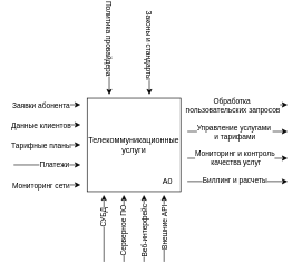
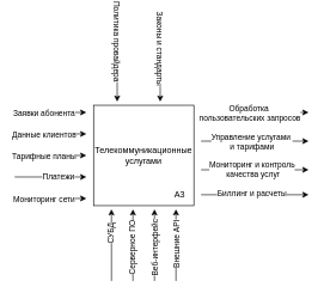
  <mxCell id="0" />
  <mxCell id="1" parent="0" />
- <mxCell id="2" value="Телекоммуникационные услуги" style="whiteSpace=wrap;html=1;aspect=fixed;" vertex="1" parent="1"><mxGeometry x="130" y="120" width="140" height="140" as="geometry" /></mxCell>
- <mxCell id="3" value="А0" style="text;html=1;align=center;verticalAlign=middle;resizable=0;points=[];autosize=1;strokeColor=none;fillColor=none;" vertex="1" parent="1"><mxGeometry x="230" y="230" width="40" height="30" as="geometry" /></mxCell>
+ <mxCell id="2" value="Телекоммуникационные услугами" style="whiteSpace=wrap;html=1;aspect=fixed;" vertex="1" parent="1"><mxGeometry x="130" y="120" width="140" height="140" as="geometry" /></mxCell>
+ <mxCell id="3" value="А3" style="text;html=1;align=center;verticalAlign=middle;resizable=0;points=[];autosize=1;strokeColor=none;fillColor=none;" vertex="1" parent="1"><mxGeometry x="230" y="230" width="40" height="30" as="geometry" /></mxCell>
  <mxCell id="4" value="" style="group;rotation=-90;" vertex="1" connectable="0" parent="1"><mxGeometry x="150" y="270" width="100" height="90" as="geometry" /></mxCell>
  <mxCell id="5" value="" style="edgeStyle=none;orthogonalLoop=1;jettySize=auto;html=1;rounded=0;" edge="1" parent="4"><mxGeometry width="100" relative="1" as="geometry"><mxPoint x="95" y="95" as="sourcePoint" /><mxPoint x="95" y="-5" as="targetPoint" /><Array as="points" /></mxGeometry></mxCell>
  <mxCell id="6" value="Внешние API" style="edgeLabel;html=1;align=center;verticalAlign=middle;resizable=0;points=[];rotation=-90;" vertex="1" connectable="0" parent="5"><mxGeometry x="-0.1" relative="1" as="geometry"><mxPoint y="-5" as="offset" /></mxGeometry></mxCell>
  <mxCell id="7" value="" style="edgeStyle=none;orthogonalLoop=1;jettySize=auto;html=1;rounded=0;" edge="1" parent="4"><mxGeometry width="100" relative="1" as="geometry"><mxPoint x="65" y="95" as="sourcePoint" /><mxPoint x="65" y="-5" as="targetPoint" /><Array as="points" /></mxGeometry></mxCell>
  <mxCell id="8" value="Веб-интерфейс" style="edgeLabel;html=1;align=center;verticalAlign=middle;resizable=0;points=[];rotation=-90;" vertex="1" connectable="0" parent="7"><mxGeometry x="0.027" relative="1" as="geometry"><mxPoint y="6" as="offset" /></mxGeometry></mxCell>
  <mxCell id="9" value="" style="edgeStyle=none;orthogonalLoop=1;jettySize=auto;html=1;rounded=0;" edge="1" parent="4"><mxGeometry width="100" relative="1" as="geometry"><mxPoint x="35" y="95" as="sourcePoint" /><mxPoint x="35" y="-5" as="targetPoint" /><Array as="points" /></mxGeometry></mxCell>
  <mxCell id="10" value="Серверное ПО" style="edgeLabel;html=1;align=center;verticalAlign=middle;resizable=0;points=[];rotation=-90;" vertex="1" connectable="0" parent="9"><mxGeometry x="0.28" relative="1" as="geometry"><mxPoint x="-2" y="19" as="offset" /></mxGeometry></mxCell>
  <mxCell id="11" value="" style="edgeStyle=none;orthogonalLoop=1;jettySize=auto;html=1;rounded=0;" edge="1" parent="4"><mxGeometry width="100" relative="1" as="geometry"><mxPoint x="5" y="95" as="sourcePoint" /><mxPoint x="5" y="-5" as="targetPoint" /><Array as="points" /></mxGeometry></mxCell>
  <mxCell id="12" value="СУБД" style="edgeLabel;html=1;align=center;verticalAlign=middle;resizable=0;points=[];rotation=-90;" vertex="1" connectable="0" parent="11"><mxGeometry x="-0.127" y="1" relative="1" as="geometry"><mxPoint y="-21" as="offset" /></mxGeometry></mxCell>
  <mxCell id="13" value="" style="group;rotation=0;" vertex="1" connectable="0" parent="1"><mxGeometry x="280" y="140" width="100" height="90" as="geometry" /></mxCell>
  <mxCell id="14" value="" style="edgeStyle=none;orthogonalLoop=1;jettySize=auto;html=1;rounded=0;" edge="1" parent="13"><mxGeometry width="100" relative="1" as="geometry"><mxPoint y="30" as="sourcePoint" /><mxPoint x="150" y="30" as="targetPoint" /><Array as="points" /></mxGeometry></mxCell>
  <mxCell id="15" value="Управление услугами&amp;nbsp;&lt;div&gt;и тарифами&lt;/div&gt;" style="edgeLabel;html=1;align=center;verticalAlign=middle;resizable=0;points=[];" vertex="1" connectable="0" parent="14"><mxGeometry x="-0.689" relative="1" as="geometry"><mxPoint x="47" as="offset" /></mxGeometry></mxCell>
  <mxCell id="16" value="" style="group;rotation=90;" vertex="1" connectable="0" parent="1"><mxGeometry x="133" y="20" width="100" height="90" as="geometry" /></mxCell>
  <mxCell id="17" value="" style="edgeStyle=none;orthogonalLoop=1;jettySize=auto;html=1;rounded=0;" edge="1" parent="16"><mxGeometry width="100" relative="1" as="geometry"><mxPoint x="30" y="-5" as="sourcePoint" /><mxPoint x="30" y="95" as="targetPoint" /><Array as="points" /></mxGeometry></mxCell>
  <mxCell id="18" value="Политика провайдера" style="edgeLabel;html=1;align=center;verticalAlign=middle;resizable=0;points=[];rotation=90;" vertex="1" connectable="0" parent="17"><mxGeometry x="0.218" y="-1" relative="1" as="geometry"><mxPoint x="1" y="-46" as="offset" /></mxGeometry></mxCell>
  <mxCell id="19" value="" style="edgeStyle=none;orthogonalLoop=1;jettySize=auto;html=1;rounded=0;" edge="1" parent="16"><mxGeometry width="100" relative="1" as="geometry"><mxPoint x="90" y="-5" as="sourcePoint" /><mxPoint x="90" y="95" as="targetPoint" /><Array as="points" /></mxGeometry></mxCell>
  <mxCell id="20" value="Законы и стандарты" style="edgeLabel;html=1;align=center;verticalAlign=middle;resizable=0;points=[];rotation=90;" vertex="1" connectable="0" parent="19"><mxGeometry x="0.076" relative="1" as="geometry"><mxPoint y="-29" as="offset" /></mxGeometry></mxCell>
  <mxCell id="21" value="" style="group" vertex="1" connectable="0" parent="1"><mxGeometry x="20" y="130" width="100" height="120" as="geometry" /></mxCell>
  <mxCell id="22" value="" style="edgeStyle=none;orthogonalLoop=1;jettySize=auto;html=1;rounded=0;" edge="1" parent="21"><mxGeometry width="100" relative="1" as="geometry"><mxPoint as="sourcePoint" /><mxPoint x="100" as="targetPoint" /><Array as="points" /></mxGeometry></mxCell>
  <mxCell id="23" value="Заявки абонента" style="edgeLabel;html=1;align=center;verticalAlign=middle;resizable=0;points=[];" vertex="1" connectable="0" parent="22"><mxGeometry x="-0.44" y="-1" relative="1" as="geometry"><mxPoint x="12" y="-1" as="offset" /></mxGeometry></mxCell>
  <mxCell id="24" value="" style="edgeStyle=none;orthogonalLoop=1;jettySize=auto;html=1;rounded=0;" edge="1" parent="21"><mxGeometry width="100" relative="1" as="geometry"><mxPoint y="30" as="sourcePoint" /><mxPoint x="100" y="30" as="targetPoint" /><Array as="points" /></mxGeometry></mxCell>
  <mxCell id="25" value="Данные клиентов" style="edgeLabel;html=1;align=center;verticalAlign=middle;resizable=0;points=[];" vertex="1" connectable="0" parent="24"><mxGeometry x="-0.493" relative="1" as="geometry"><mxPoint x="15" as="offset" /></mxGeometry></mxCell>
  <mxCell id="26" value="" style="edgeStyle=none;orthogonalLoop=1;jettySize=auto;html=1;rounded=0;" edge="1" parent="21"><mxGeometry width="100" relative="1" as="geometry"><mxPoint y="60" as="sourcePoint" /><mxPoint x="100" y="60" as="targetPoint" /><Array as="points" /></mxGeometry></mxCell>
  <mxCell id="27" value="Тарифные планы" style="edgeLabel;html=1;align=center;verticalAlign=middle;resizable=0;points=[];" vertex="1" connectable="0" parent="26"><mxGeometry x="-0.747" relative="1" as="geometry"><mxPoint x="27" as="offset" /></mxGeometry></mxCell>
  <mxCell id="28" value="" style="edgeStyle=none;orthogonalLoop=1;jettySize=auto;html=1;rounded=0;" edge="1" parent="21"><mxGeometry width="100" relative="1" as="geometry"><mxPoint y="90" as="sourcePoint" /><mxPoint x="100" y="90" as="targetPoint" /><Array as="points" /></mxGeometry></mxCell>
  <mxCell id="29" value="Платежи" style="edgeLabel;html=1;align=center;verticalAlign=middle;resizable=0;points=[];" vertex="1" connectable="0" parent="28"><mxGeometry x="-0.54" y="1" relative="1" as="geometry"><mxPoint x="37" as="offset" /></mxGeometry></mxCell>
  <mxCell id="30" value="" style="edgeStyle=none;orthogonalLoop=1;jettySize=auto;html=1;rounded=0;" edge="1" parent="21"><mxGeometry width="100" relative="1" as="geometry"><mxPoint y="120" as="sourcePoint" /><mxPoint x="100" y="120" as="targetPoint" /><Array as="points" /></mxGeometry></mxCell>
  <mxCell id="31" value="Мониторинг сети" style="edgeLabel;html=1;align=center;verticalAlign=middle;resizable=0;points=[];" vertex="1" connectable="0" parent="30"><mxGeometry x="-0.5" relative="1" as="geometry"><mxPoint x="15" as="offset" /></mxGeometry></mxCell>
  <mxCell id="32" value="" style="edgeStyle=none;orthogonalLoop=1;jettySize=auto;html=1;rounded=0;" edge="1" parent="1"><mxGeometry width="100" relative="1" as="geometry"><mxPoint x="280" y="244.83" as="sourcePoint" /><mxPoint x="430" y="244.83" as="targetPoint" /><Array as="points" /></mxGeometry></mxCell>
  <mxCell id="33" value="Биллинг и расчеты" style="edgeLabel;html=1;align=center;verticalAlign=middle;resizable=0;points=[];" vertex="1" connectable="0" parent="32"><mxGeometry x="-0.356" y="1" relative="1" as="geometry"><mxPoint x="22" as="offset" /></mxGeometry></mxCell>
  <mxCell id="34" value="" style="edgeStyle=none;orthogonalLoop=1;jettySize=auto;html=1;rounded=0;" edge="1" parent="1"><mxGeometry width="100" relative="1" as="geometry"><mxPoint x="280" y="210" as="sourcePoint" /><mxPoint x="430" y="210" as="targetPoint" /><Array as="points" /></mxGeometry></mxCell>
  <mxCell id="35" value="Мониторинг и контроль&lt;div&gt;&amp;nbsp;качества услуг&lt;/div&gt;" style="edgeLabel;html=1;align=center;verticalAlign=middle;resizable=0;points=[];" vertex="1" connectable="0" parent="34"><mxGeometry x="-0.356" y="1" relative="1" as="geometry"><mxPoint x="22" as="offset" /></mxGeometry></mxCell>
  <mxCell id="36" value="" style="edgeStyle=none;orthogonalLoop=1;jettySize=auto;html=1;rounded=0;" edge="1" parent="1"><mxGeometry width="100" relative="1" as="geometry"><mxPoint x="280" y="130" as="sourcePoint" /><mxPoint x="430" y="130" as="targetPoint" /><Array as="points" /></mxGeometry></mxCell>
  <mxCell id="37" value="Обработка&amp;nbsp;&lt;div&gt;пользовательских запросов&lt;/div&gt;" style="edgeLabel;html=1;align=center;verticalAlign=middle;resizable=0;points=[];" vertex="1" connectable="0" parent="36"><mxGeometry x="-0.353" y="1" relative="1" as="geometry"><mxPoint x="18" y="1" as="offset" /></mxGeometry></mxCell>
